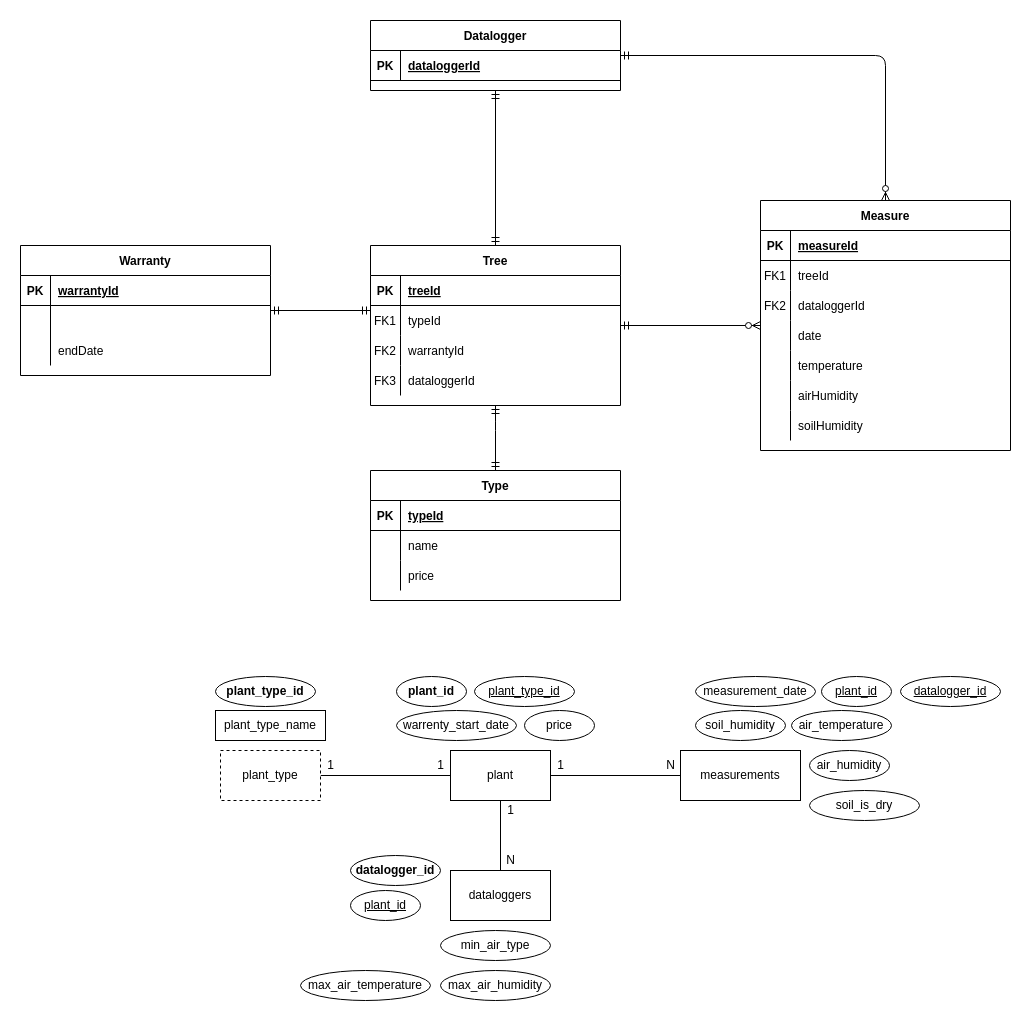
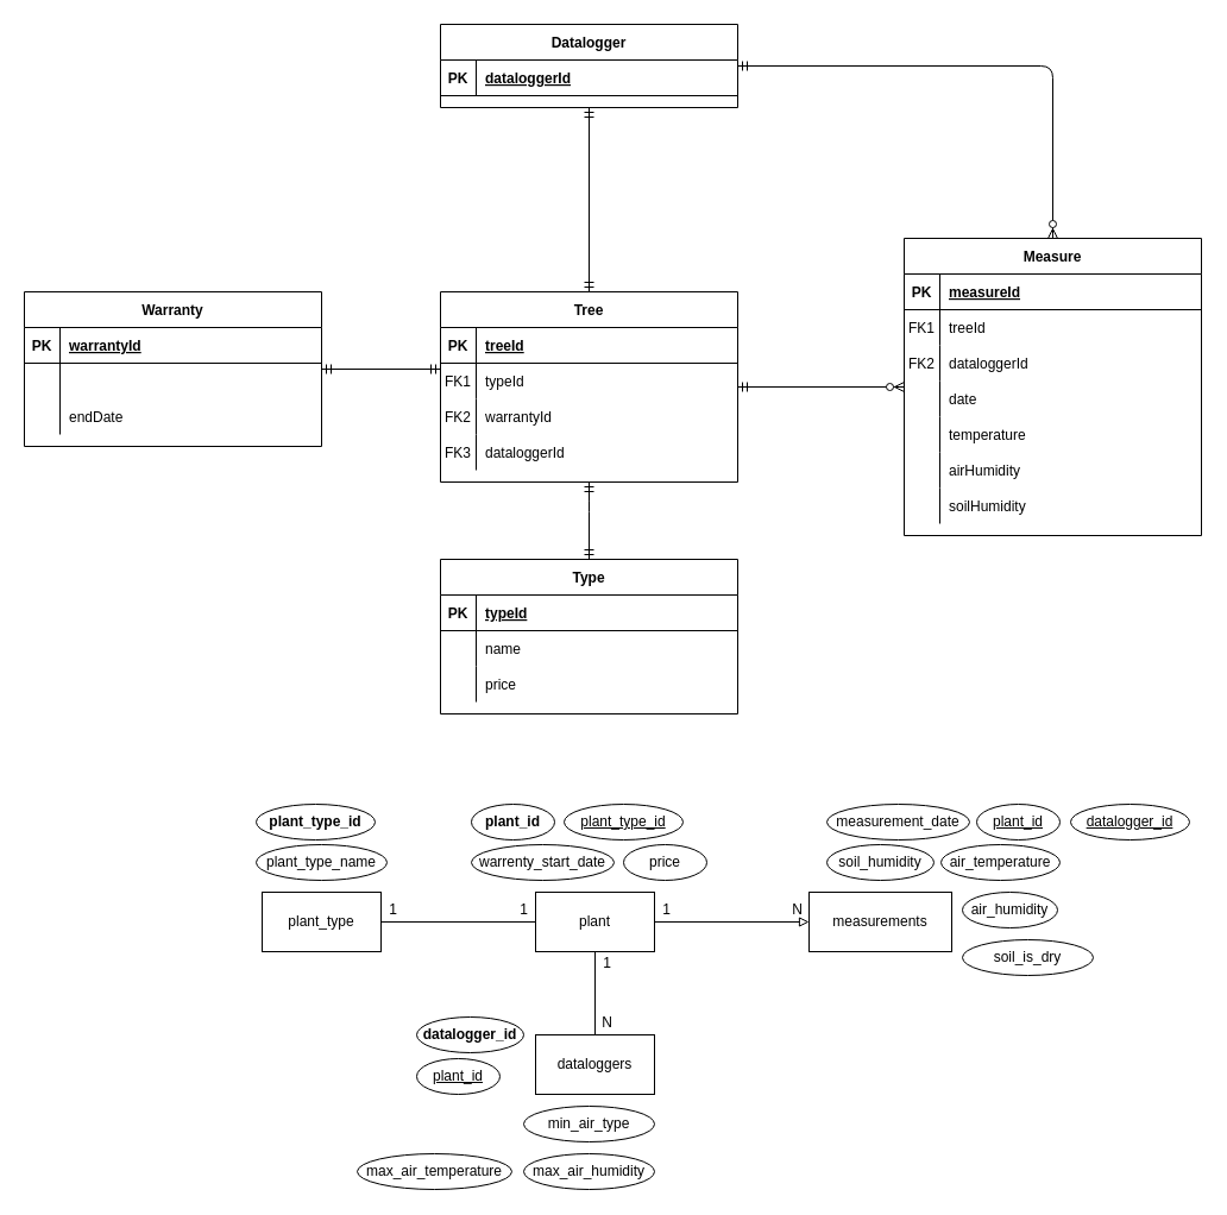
  <mxCell id="0" />
  <mxCell id="1" parent="0" />
  <mxCell id="2" value="Tree" style="shape=table;startSize=30;container=1;collapsible=1;childLayout=tableLayout;fixedRows=1;rowLines=0;fontStyle=1;align=center;resizeLast=1;" parent="1" vertex="1"><mxGeometry x="370" y="245" width="250" height="160" as="geometry" /></mxCell>
  <mxCell id="3" value="" style="shape=partialRectangle;collapsible=0;dropTarget=0;pointerEvents=0;fillColor=none;points=[[0,0.5],[1,0.5]];portConstraint=eastwest;top=0;left=0;right=0;bottom=1;" parent="2" vertex="1"><mxGeometry y="30" width="250" height="30" as="geometry" /></mxCell>
  <mxCell id="4" value="PK" style="shape=partialRectangle;overflow=hidden;connectable=0;fillColor=none;top=0;left=0;bottom=0;right=0;fontStyle=1;" parent="3" vertex="1"><mxGeometry width="30" height="30" as="geometry" /></mxCell>
  <mxCell id="5" value="treeId" style="shape=partialRectangle;overflow=hidden;connectable=0;fillColor=none;top=0;left=0;bottom=0;right=0;align=left;spacingLeft=6;fontStyle=5;" parent="3" vertex="1"><mxGeometry x="30" width="220" height="30" as="geometry" /></mxCell>
  <mxCell id="6" value="" style="shape=partialRectangle;collapsible=0;dropTarget=0;pointerEvents=0;fillColor=none;points=[[0,0.5],[1,0.5]];portConstraint=eastwest;top=0;left=0;right=0;bottom=0;" parent="2" vertex="1"><mxGeometry y="60" width="250" height="30" as="geometry" /></mxCell>
  <mxCell id="7" value="FK1" style="shape=partialRectangle;overflow=hidden;connectable=0;fillColor=none;top=0;left=0;bottom=0;right=0;" parent="6" vertex="1"><mxGeometry width="30" height="30" as="geometry" /></mxCell>
  <mxCell id="8" value="typeId" style="shape=partialRectangle;overflow=hidden;connectable=0;fillColor=none;top=0;left=0;bottom=0;right=0;align=left;spacingLeft=6;" parent="6" vertex="1"><mxGeometry x="30" width="220" height="30" as="geometry" /></mxCell>
  <mxCell id="9" value="" style="shape=partialRectangle;collapsible=0;dropTarget=0;pointerEvents=0;fillColor=none;points=[[0,0.5],[1,0.5]];portConstraint=eastwest;top=0;left=0;right=0;bottom=0;" parent="2" vertex="1"><mxGeometry y="90" width="250" height="30" as="geometry" /></mxCell>
  <mxCell id="10" value="FK2" style="shape=partialRectangle;overflow=hidden;connectable=0;fillColor=none;top=0;left=0;bottom=0;right=0;" parent="9" vertex="1"><mxGeometry width="30" height="30" as="geometry" /></mxCell>
  <mxCell id="11" value="warrantyId" style="shape=partialRectangle;overflow=hidden;connectable=0;fillColor=none;top=0;left=0;bottom=0;right=0;align=left;spacingLeft=6;" parent="9" vertex="1"><mxGeometry x="30" width="220" height="30" as="geometry" /></mxCell>
  <mxCell id="12" value="" style="shape=partialRectangle;collapsible=0;dropTarget=0;pointerEvents=0;fillColor=none;points=[[0,0.5],[1,0.5]];portConstraint=eastwest;top=0;left=0;right=0;bottom=0;" parent="2" vertex="1"><mxGeometry y="120" width="250" height="30" as="geometry" /></mxCell>
  <mxCell id="13" value="FK3" style="shape=partialRectangle;overflow=hidden;connectable=0;fillColor=none;top=0;left=0;bottom=0;right=0;" parent="12" vertex="1"><mxGeometry width="30" height="30" as="geometry" /></mxCell>
  <mxCell id="14" value="dataloggerId" style="shape=partialRectangle;overflow=hidden;connectable=0;fillColor=none;top=0;left=0;bottom=0;right=0;align=left;spacingLeft=6;" parent="12" vertex="1"><mxGeometry x="30" width="220" height="30" as="geometry" /></mxCell>
  <mxCell id="15" value="Type" style="shape=table;startSize=30;container=1;collapsible=1;childLayout=tableLayout;fixedRows=1;rowLines=0;fontStyle=1;align=center;resizeLast=1;" parent="1" vertex="1"><mxGeometry x="370" y="470" width="250" height="130" as="geometry" /></mxCell>
  <mxCell id="16" value="" style="shape=partialRectangle;collapsible=0;dropTarget=0;pointerEvents=0;fillColor=none;points=[[0,0.5],[1,0.5]];portConstraint=eastwest;top=0;left=0;right=0;bottom=1;" parent="15" vertex="1"><mxGeometry y="30" width="250" height="30" as="geometry" /></mxCell>
  <mxCell id="17" value="PK" style="shape=partialRectangle;overflow=hidden;connectable=0;fillColor=none;top=0;left=0;bottom=0;right=0;fontStyle=1;" parent="16" vertex="1"><mxGeometry width="30" height="30" as="geometry" /></mxCell>
  <mxCell id="18" value="typeId" style="shape=partialRectangle;overflow=hidden;connectable=0;fillColor=none;top=0;left=0;bottom=0;right=0;align=left;spacingLeft=6;fontStyle=5;" parent="16" vertex="1"><mxGeometry x="30" width="220" height="30" as="geometry" /></mxCell>
  <mxCell id="19" value="" style="shape=partialRectangle;collapsible=0;dropTarget=0;pointerEvents=0;fillColor=none;points=[[0,0.5],[1,0.5]];portConstraint=eastwest;top=0;left=0;right=0;bottom=0;" parent="15" vertex="1"><mxGeometry y="60" width="250" height="30" as="geometry" /></mxCell>
  <mxCell id="20" value="" style="shape=partialRectangle;overflow=hidden;connectable=0;fillColor=none;top=0;left=0;bottom=0;right=0;" parent="19" vertex="1"><mxGeometry width="30" height="30" as="geometry" /></mxCell>
  <mxCell id="21" value="name" style="shape=partialRectangle;overflow=hidden;connectable=0;fillColor=none;top=0;left=0;bottom=0;right=0;align=left;spacingLeft=6;" parent="19" vertex="1"><mxGeometry x="30" width="220" height="30" as="geometry" /></mxCell>
  <mxCell id="22" value="" style="shape=partialRectangle;collapsible=0;dropTarget=0;pointerEvents=0;fillColor=none;points=[[0,0.5],[1,0.5]];portConstraint=eastwest;top=0;left=0;right=0;bottom=0;" parent="15" vertex="1"><mxGeometry y="90" width="250" height="30" as="geometry" /></mxCell>
  <mxCell id="23" value="" style="shape=partialRectangle;overflow=hidden;connectable=0;fillColor=none;top=0;left=0;bottom=0;right=0;" parent="22" vertex="1"><mxGeometry width="30" height="30" as="geometry" /></mxCell>
  <mxCell id="24" value="price" style="shape=partialRectangle;overflow=hidden;connectable=0;fillColor=none;top=0;left=0;bottom=0;right=0;align=left;spacingLeft=6;" parent="22" vertex="1"><mxGeometry x="30" width="220" height="30" as="geometry" /></mxCell>
  <mxCell id="25" value="Measure" style="shape=table;startSize=30;container=1;collapsible=1;childLayout=tableLayout;fixedRows=1;rowLines=0;fontStyle=1;align=center;resizeLast=1;" parent="1" vertex="1"><mxGeometry x="760" y="200" width="250" height="250" as="geometry" /></mxCell>
  <mxCell id="26" value="" style="shape=partialRectangle;collapsible=0;dropTarget=0;pointerEvents=0;fillColor=none;points=[[0,0.5],[1,0.5]];portConstraint=eastwest;top=0;left=0;right=0;bottom=1;" parent="25" vertex="1"><mxGeometry y="30" width="250" height="30" as="geometry" /></mxCell>
  <mxCell id="27" value="PK" style="shape=partialRectangle;overflow=hidden;connectable=0;fillColor=none;top=0;left=0;bottom=0;right=0;fontStyle=1;" parent="26" vertex="1"><mxGeometry width="30" height="30" as="geometry" /></mxCell>
  <mxCell id="28" value="measureId" style="shape=partialRectangle;overflow=hidden;connectable=0;fillColor=none;top=0;left=0;bottom=0;right=0;align=left;spacingLeft=6;fontStyle=5;" parent="26" vertex="1"><mxGeometry x="30" width="220" height="30" as="geometry" /></mxCell>
  <mxCell id="29" value="" style="shape=partialRectangle;collapsible=0;dropTarget=0;pointerEvents=0;fillColor=none;points=[[0,0.5],[1,0.5]];portConstraint=eastwest;top=0;left=0;right=0;bottom=0;" parent="25" vertex="1"><mxGeometry y="60" width="250" height="30" as="geometry" /></mxCell>
  <mxCell id="30" value="FK1" style="shape=partialRectangle;overflow=hidden;connectable=0;fillColor=none;top=0;left=0;bottom=0;right=0;" parent="29" vertex="1"><mxGeometry width="30" height="30" as="geometry" /></mxCell>
  <mxCell id="31" value="treeId" style="shape=partialRectangle;overflow=hidden;connectable=0;fillColor=none;top=0;left=0;bottom=0;right=0;align=left;spacingLeft=6;" parent="29" vertex="1"><mxGeometry x="30" width="220" height="30" as="geometry" /></mxCell>
  <mxCell id="32" value="" style="shape=partialRectangle;collapsible=0;dropTarget=0;pointerEvents=0;fillColor=none;points=[[0,0.5],[1,0.5]];portConstraint=eastwest;top=0;left=0;right=0;bottom=0;" parent="25" vertex="1"><mxGeometry y="90" width="250" height="30" as="geometry" /></mxCell>
  <mxCell id="33" value="FK2" style="shape=partialRectangle;overflow=hidden;connectable=0;fillColor=none;top=0;left=0;bottom=0;right=0;" parent="32" vertex="1"><mxGeometry width="30" height="30" as="geometry" /></mxCell>
  <mxCell id="34" value="dataloggerId" style="shape=partialRectangle;overflow=hidden;connectable=0;fillColor=none;top=0;left=0;bottom=0;right=0;align=left;spacingLeft=6;" parent="32" vertex="1"><mxGeometry x="30" width="220" height="30" as="geometry" /></mxCell>
  <mxCell id="35" value="" style="shape=partialRectangle;collapsible=0;dropTarget=0;pointerEvents=0;fillColor=none;points=[[0,0.5],[1,0.5]];portConstraint=eastwest;top=0;left=0;right=0;bottom=0;" parent="25" vertex="1"><mxGeometry y="120" width="250" height="30" as="geometry" /></mxCell>
  <mxCell id="36" value="" style="shape=partialRectangle;overflow=hidden;connectable=0;fillColor=none;top=0;left=0;bottom=0;right=0;" parent="35" vertex="1"><mxGeometry width="30" height="30" as="geometry" /></mxCell>
  <mxCell id="37" value="date" style="shape=partialRectangle;overflow=hidden;connectable=0;fillColor=none;top=0;left=0;bottom=0;right=0;align=left;spacingLeft=6;" parent="35" vertex="1"><mxGeometry x="30" width="220" height="30" as="geometry" /></mxCell>
  <mxCell id="38" value="" style="shape=partialRectangle;collapsible=0;dropTarget=0;pointerEvents=0;fillColor=none;points=[[0,0.5],[1,0.5]];portConstraint=eastwest;top=0;left=0;right=0;bottom=0;" parent="25" vertex="1"><mxGeometry y="150" width="250" height="30" as="geometry" /></mxCell>
  <mxCell id="39" value="" style="shape=partialRectangle;overflow=hidden;connectable=0;fillColor=none;top=0;left=0;bottom=0;right=0;" parent="38" vertex="1"><mxGeometry width="30" height="30" as="geometry" /></mxCell>
  <mxCell id="40" value="temperature" style="shape=partialRectangle;overflow=hidden;connectable=0;fillColor=none;top=0;left=0;bottom=0;right=0;align=left;spacingLeft=6;" parent="38" vertex="1"><mxGeometry x="30" width="220" height="30" as="geometry" /></mxCell>
  <mxCell id="41" value="" style="shape=partialRectangle;collapsible=0;dropTarget=0;pointerEvents=0;fillColor=none;points=[[0,0.5],[1,0.5]];portConstraint=eastwest;top=0;left=0;right=0;bottom=0;" parent="25" vertex="1"><mxGeometry y="180" width="250" height="30" as="geometry" /></mxCell>
  <mxCell id="42" value="" style="shape=partialRectangle;overflow=hidden;connectable=0;fillColor=none;top=0;left=0;bottom=0;right=0;" parent="41" vertex="1"><mxGeometry width="30" height="30" as="geometry" /></mxCell>
  <mxCell id="43" value="airHumidity" style="shape=partialRectangle;overflow=hidden;connectable=0;fillColor=none;top=0;left=0;bottom=0;right=0;align=left;spacingLeft=6;" parent="41" vertex="1"><mxGeometry x="30" width="220" height="30" as="geometry" /></mxCell>
  <mxCell id="44" value="" style="shape=partialRectangle;collapsible=0;dropTarget=0;pointerEvents=0;fillColor=none;points=[[0,0.5],[1,0.5]];portConstraint=eastwest;top=0;left=0;right=0;bottom=0;" parent="25" vertex="1"><mxGeometry y="210" width="250" height="30" as="geometry" /></mxCell>
  <mxCell id="45" value="" style="shape=partialRectangle;overflow=hidden;connectable=0;fillColor=none;top=0;left=0;bottom=0;right=0;" parent="44" vertex="1"><mxGeometry width="30" height="30" as="geometry" /></mxCell>
  <mxCell id="46" value="soilHumidity" style="shape=partialRectangle;overflow=hidden;connectable=0;fillColor=none;top=0;left=0;bottom=0;right=0;align=left;spacingLeft=6;" parent="44" vertex="1"><mxGeometry x="30" width="220" height="30" as="geometry" /></mxCell>
  <mxCell id="47" value="" style="edgeStyle=orthogonalEdgeStyle;fontSize=12;html=1;endArrow=ERzeroToMany;startArrow=ERmandOne;" parent="1" source="2" target="25" edge="1"><mxGeometry width="100" height="100" relative="1" as="geometry"><mxPoint x="390" y="320" as="sourcePoint" /><mxPoint x="490" y="220" as="targetPoint" /></mxGeometry></mxCell>
  <mxCell id="48" value="" style="fontSize=12;html=1;endArrow=ERmandOne;startArrow=ERmandOne;edgeStyle=orthogonalEdgeStyle;" parent="1" source="15" target="2" edge="1"><mxGeometry width="100" height="100" relative="1" as="geometry"><mxPoint x="270" y="490" as="sourcePoint" /><mxPoint x="370" y="390" as="targetPoint" /><Array as="points"><mxPoint x="495" y="420" /><mxPoint x="495" y="420" /></Array></mxGeometry></mxCell>
  <mxCell id="49" value="Warranty" style="shape=table;startSize=30;container=1;collapsible=1;childLayout=tableLayout;fixedRows=1;rowLines=0;fontStyle=1;align=center;resizeLast=1;" parent="1" vertex="1"><mxGeometry x="20" y="245" width="250" height="130" as="geometry" /></mxCell>
  <mxCell id="50" value="" style="shape=partialRectangle;collapsible=0;dropTarget=0;pointerEvents=0;fillColor=none;points=[[0,0.5],[1,0.5]];portConstraint=eastwest;top=0;left=0;right=0;bottom=1;" parent="49" vertex="1"><mxGeometry y="30" width="250" height="30" as="geometry" /></mxCell>
  <mxCell id="51" value="PK" style="shape=partialRectangle;overflow=hidden;connectable=0;fillColor=none;top=0;left=0;bottom=0;right=0;fontStyle=1;" parent="50" vertex="1"><mxGeometry width="30" height="30" as="geometry" /></mxCell>
  <mxCell id="52" value="warrantyId" style="shape=partialRectangle;overflow=hidden;connectable=0;fillColor=none;top=0;left=0;bottom=0;right=0;align=left;spacingLeft=6;fontStyle=5;" parent="50" vertex="1"><mxGeometry x="30" width="220" height="30" as="geometry" /></mxCell>
  <mxCell id="53" value="" style="shape=partialRectangle;collapsible=0;dropTarget=0;pointerEvents=0;fillColor=none;points=[[0,0.5],[1,0.5]];portConstraint=eastwest;top=0;left=0;right=0;bottom=0;" parent="49" vertex="1"><mxGeometry y="60" width="250" height="30" as="geometry" /></mxCell>
  <mxCell id="54" value="" style="shape=partialRectangle;overflow=hidden;connectable=0;fillColor=none;top=0;left=0;bottom=0;right=0;" parent="53" vertex="1"><mxGeometry width="30" height="30" as="geometry" /></mxCell>
  <mxCell id="55" value="" style="shape=partialRectangle;collapsible=0;dropTarget=0;pointerEvents=0;fillColor=none;points=[[0,0.5],[1,0.5]];portConstraint=eastwest;top=0;left=0;right=0;bottom=0;" parent="49" vertex="1"><mxGeometry y="90" width="250" height="30" as="geometry" /></mxCell>
  <mxCell id="56" value="" style="shape=partialRectangle;overflow=hidden;connectable=0;fillColor=none;top=0;left=0;bottom=0;right=0;" parent="55" vertex="1"><mxGeometry width="30" height="30" as="geometry" /></mxCell>
  <mxCell id="57" value="endDate" style="shape=partialRectangle;overflow=hidden;connectable=0;fillColor=none;top=0;left=0;bottom=0;right=0;align=left;spacingLeft=6;" parent="55" vertex="1"><mxGeometry x="30" width="220" height="30" as="geometry" /></mxCell>
  <mxCell id="58" value="" style="fontSize=12;html=1;endArrow=ERmandOne;startArrow=ERmandOne;edgeStyle=orthogonalEdgeStyle;" parent="1" source="49" target="2" edge="1"><mxGeometry width="100" height="100" relative="1" as="geometry"><mxPoint x="505" y="480" as="sourcePoint" /><mxPoint x="505" y="385" as="targetPoint" /><Array as="points"><mxPoint x="380" y="310" /><mxPoint x="380" y="310" /></Array></mxGeometry></mxCell>
  <mxCell id="59" value="Datalogger" style="shape=table;startSize=30;container=1;collapsible=1;childLayout=tableLayout;fixedRows=1;rowLines=0;fontStyle=1;align=center;resizeLast=1;" parent="1" vertex="1"><mxGeometry x="370" y="20" width="250" height="70" as="geometry" /></mxCell>
  <mxCell id="60" value="" style="shape=partialRectangle;collapsible=0;dropTarget=0;pointerEvents=0;fillColor=none;points=[[0,0.5],[1,0.5]];portConstraint=eastwest;top=0;left=0;right=0;bottom=1;" parent="59" vertex="1"><mxGeometry y="30" width="250" height="30" as="geometry" /></mxCell>
  <mxCell id="61" value="PK" style="shape=partialRectangle;overflow=hidden;connectable=0;fillColor=none;top=0;left=0;bottom=0;right=0;fontStyle=1;" parent="60" vertex="1"><mxGeometry width="30" height="30" as="geometry" /></mxCell>
  <mxCell id="62" value="dataloggerId" style="shape=partialRectangle;overflow=hidden;connectable=0;fillColor=none;top=0;left=0;bottom=0;right=0;align=left;spacingLeft=6;fontStyle=5;" parent="60" vertex="1"><mxGeometry x="30" width="220" height="30" as="geometry" /></mxCell>
  <mxCell id="63" value="" style="fontSize=12;html=1;endArrow=ERmandOne;startArrow=ERmandOne;edgeStyle=orthogonalEdgeStyle;" parent="1" source="59" target="2" edge="1"><mxGeometry width="100" height="100" relative="1" as="geometry"><mxPoint x="280" y="320" as="sourcePoint" /><mxPoint x="380" y="320" as="targetPoint" /><Array as="points" /></mxGeometry></mxCell>
  <mxCell id="64" value="" style="edgeStyle=orthogonalEdgeStyle;fontSize=12;html=1;endArrow=ERzeroToMany;startArrow=ERmandOne;" parent="1" source="59" target="25" edge="1"><mxGeometry width="100" height="100" relative="1" as="geometry"><mxPoint x="690" y="80" as="sourcePoint" /><mxPoint x="830" y="80" as="targetPoint" /></mxGeometry></mxCell>
- <mxCell id="65" value="&lt;br&gt;&lt;br&gt;&lt;br&gt;&lt;br&gt;&lt;br&gt;&lt;br&gt;&lt;br&gt;&lt;br&gt;&lt;br&gt;&lt;br&gt;&lt;br&gt;&lt;br&gt;&lt;br&gt;&lt;br&gt;&lt;br&gt;&lt;br&gt;" style="edgeStyle=orthogonalEdgeStyle;rounded=0;orthogonalLoop=1;jettySize=auto;html=1;entryX=0;entryY=0.5;entryDx=0;entryDy=0;endArrow=none;endFill=0;" parent="1" source="67" target="68" edge="1"><mxGeometry relative="1" as="geometry" /></mxCell>
+ <mxCell id="65" value="&lt;br&gt;&lt;br&gt;&lt;br&gt;&lt;br&gt;&lt;br&gt;&lt;br&gt;&lt;br&gt;&lt;br&gt;&lt;br&gt;&lt;br&gt;&lt;br&gt;&lt;br&gt;&lt;br&gt;&lt;br&gt;&lt;br&gt;&lt;br&gt;" style="edgeStyle=orthogonalEdgeStyle;rounded=0;orthogonalLoop=1;jettySize=auto;html=1;entryX=0;entryY=0.5;entryDx=0;entryDy=0;endArrow=block;endFill=0;" parent="1" source="67" target="68" edge="1"><mxGeometry relative="1" as="geometry" /></mxCell>
  <mxCell id="66" style="edgeStyle=orthogonalEdgeStyle;rounded=0;orthogonalLoop=1;jettySize=auto;html=1;entryX=0.5;entryY=0;entryDx=0;entryDy=0;endArrow=none;endFill=0;" parent="1" source="67" target="79" edge="1"><mxGeometry relative="1" as="geometry" /></mxCell>
  <mxCell id="67" value="plant" style="whiteSpace=wrap;html=1;" parent="1" vertex="1"><mxGeometry x="450" y="750" width="100" height="50" as="geometry" /></mxCell>
  <mxCell id="68" value="measurements" style="whiteSpace=wrap;html=1;" parent="1" vertex="1"><mxGeometry x="680" y="750" width="120" height="50" as="geometry" /></mxCell>
  <mxCell id="69" value="plant_id" style="ellipse;whiteSpace=wrap;html=1;fontStyle=1" parent="1" vertex="1"><mxGeometry x="396" y="676" width="70" height="30" as="geometry" /></mxCell>
  <mxCell id="70" value="plant_type_id" style="ellipse;whiteSpace=wrap;html=1;fontStyle=4" parent="1" vertex="1"><mxGeometry x="474" y="676" width="100" height="30" as="geometry" /></mxCell>
  <mxCell id="71" value="warrenty_start_date" style="ellipse;whiteSpace=wrap;html=1;fontStyle=0" parent="1" vertex="1"><mxGeometry x="396" y="710" width="120" height="30" as="geometry" /></mxCell>
  <mxCell id="72" value="&lt;span style=&quot;&quot;&gt;plant_id&lt;/span&gt;" style="ellipse;whiteSpace=wrap;html=1;fontStyle=4" parent="1" vertex="1"><mxGeometry x="821" y="676" width="70" height="30" as="geometry" /></mxCell>
  <mxCell id="73" value="&lt;span style=&quot;&quot;&gt;measurement_date&lt;/span&gt;" style="ellipse;whiteSpace=wrap;html=1;fontStyle=0" parent="1" vertex="1"><mxGeometry x="695" y="676" width="120" height="30" as="geometry" /></mxCell>
  <mxCell id="74" value="&lt;span style=&quot;&quot;&gt;air_temperature&lt;/span&gt;" style="ellipse;whiteSpace=wrap;html=1;fontStyle=0" parent="1" vertex="1"><mxGeometry x="791" y="710" width="100" height="30" as="geometry" /></mxCell>
  <mxCell id="75" value="&lt;span style=&quot;&quot;&gt;air_humidity&lt;/span&gt;" style="ellipse;whiteSpace=wrap;html=1;fontStyle=0" parent="1" vertex="1"><mxGeometry x="809" y="750" width="80" height="30" as="geometry" /></mxCell>
  <mxCell id="76" value="&lt;span style=&quot;&quot;&gt;soil_humidity&lt;/span&gt;" style="ellipse;whiteSpace=wrap;html=1;fontStyle=0" parent="1" vertex="1"><mxGeometry x="695" y="710" width="90" height="30" as="geometry" /></mxCell>
  <mxCell id="77" value="1" style="text;html=1;align=center;verticalAlign=middle;resizable=0;points=[];autosize=1;strokeColor=none;fillColor=none;" parent="1" vertex="1"><mxGeometry x="550" y="755" width="20" height="20" as="geometry" /></mxCell>
  <mxCell id="78" value="N" style="text;html=1;align=center;verticalAlign=middle;resizable=0;points=[];autosize=1;strokeColor=none;fillColor=none;" parent="1" vertex="1"><mxGeometry x="660" y="755" width="20" height="20" as="geometry" /></mxCell>
  <mxCell id="79" value="dataloggers" style="whiteSpace=wrap;html=1;" parent="1" vertex="1"><mxGeometry x="450" y="870" width="100" height="50" as="geometry" /></mxCell>
  <mxCell id="80" value="datalogger_id" style="ellipse;whiteSpace=wrap;html=1;fontStyle=1" parent="1" vertex="1"><mxGeometry x="350" y="855" width="90" height="30" as="geometry" /></mxCell>
  <mxCell id="81" value="plant_id" style="ellipse;whiteSpace=wrap;html=1;fontStyle=4" parent="1" vertex="1"><mxGeometry x="350" y="890" width="70" height="30" as="geometry" /></mxCell>
  <mxCell id="82" value="1" style="text;html=1;align=center;verticalAlign=middle;resizable=0;points=[];autosize=1;strokeColor=none;fillColor=none;" parent="1" vertex="1"><mxGeometry x="500" y="800" width="20" height="20" as="geometry" /></mxCell>
  <mxCell id="83" value="price" style="ellipse;whiteSpace=wrap;html=1;fontStyle=0" parent="1" vertex="1"><mxGeometry x="524" y="710" width="70" height="30" as="geometry" /></mxCell>
- <mxCell id="84" value="plant_type_name" style="whiteSpace=wrap;html=1;fontStyle=0;rounded=0;" parent="1" vertex="1"><mxGeometry x="215" y="710" width="110" height="30" as="geometry" /></mxCell>
+ <mxCell id="84" value="plant_type_name" style="ellipse;whiteSpace=wrap;html=1;fontStyle=0" parent="1" vertex="1"><mxGeometry x="215" y="710" width="110" height="30" as="geometry" /></mxCell>
  <mxCell id="85" style="edgeStyle=orthogonalEdgeStyle;rounded=0;orthogonalLoop=1;jettySize=auto;html=1;entryX=0;entryY=0.5;entryDx=0;entryDy=0;endArrow=none;endFill=0;" parent="1" source="86" target="67" edge="1"><mxGeometry relative="1" as="geometry" /></mxCell>
- <mxCell id="86" value="plant_type" style="whiteSpace=wrap;html=1;dashed=1;" parent="1" vertex="1"><mxGeometry x="220" y="750" width="100" height="50" as="geometry" /></mxCell>
+ <mxCell id="86" value="plant_type" style="whiteSpace=wrap;html=1;" parent="1" vertex="1"><mxGeometry x="220" y="750" width="100" height="50" as="geometry" /></mxCell>
  <mxCell id="87" value="plant_type_id" style="ellipse;whiteSpace=wrap;html=1;fontStyle=1" parent="1" vertex="1"><mxGeometry x="215" y="676" width="100" height="30" as="geometry" /></mxCell>
  <mxCell id="88" value="max_air_temperature" style="ellipse;whiteSpace=wrap;html=1;fontStyle=0" parent="1" vertex="1"><mxGeometry x="300" y="970" width="130" height="30" as="geometry" /></mxCell>
  <mxCell id="89" value="min_air_type" style="ellipse;whiteSpace=wrap;html=1;fontStyle=0" parent="1" vertex="1"><mxGeometry x="440" y="930" width="110" height="30" as="geometry" /></mxCell>
  <mxCell id="90" value="max_air_humidity" style="ellipse;whiteSpace=wrap;html=1;fontStyle=0" parent="1" vertex="1"><mxGeometry x="440" y="970" width="110" height="30" as="geometry" /></mxCell>
  <mxCell id="91" value="soil_is_dry" style="ellipse;whiteSpace=wrap;html=1;fontStyle=0" parent="1" vertex="1"><mxGeometry x="809" y="790" width="110" height="30" as="geometry" /></mxCell>
  <mxCell id="92" value="1" style="text;html=1;align=center;verticalAlign=middle;resizable=0;points=[];autosize=1;strokeColor=none;fillColor=none;" vertex="1" parent="1"><mxGeometry x="430" y="755" width="20" height="20" as="geometry" /></mxCell>
  <mxCell id="93" value="1" style="text;html=1;align=center;verticalAlign=middle;resizable=0;points=[];autosize=1;strokeColor=none;fillColor=none;" vertex="1" parent="1"><mxGeometry x="320" y="755" width="20" height="20" as="geometry" /></mxCell>
  <mxCell id="94" value="&lt;span&gt;datalogger_id&lt;/span&gt;" style="ellipse;whiteSpace=wrap;html=1;fontStyle=4" vertex="1" parent="1"><mxGeometry x="900" y="676" width="100" height="30" as="geometry" /></mxCell>
  <mxCell id="95" value="N" style="text;html=1;align=center;verticalAlign=middle;resizable=0;points=[];autosize=1;strokeColor=none;fillColor=none;" vertex="1" parent="1"><mxGeometry x="500" y="850" width="20" height="20" as="geometry" /></mxCell>
